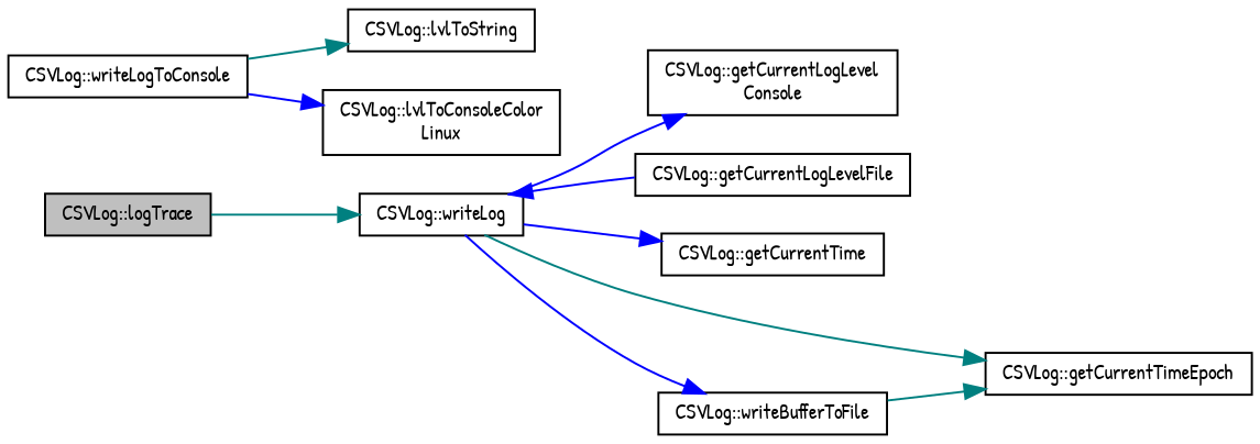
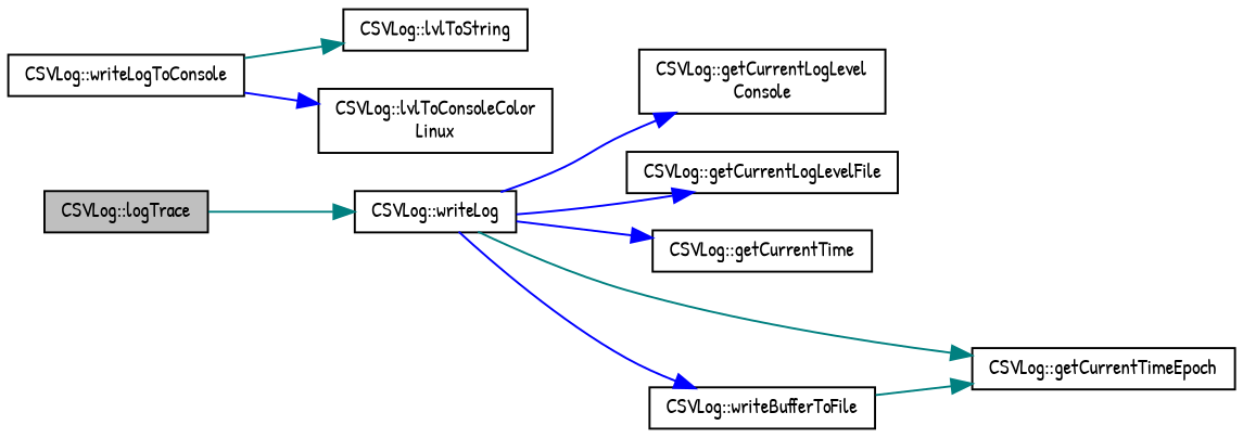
  digraph {
    fontname="Patrick Hand"
    rankdir=LR
    node [color=black fillcolor=white fontname="Patrick Hand" fontsize=10 shape=record style=filled]
    edge [color=blue fontname="Patrick Hand" fontsize=10 labelfontname=Helvetica labelfontsize=10 style=solid]
    n1 [fillcolor=grey75 fontcolor=black height=0.2 label="CSVLog::logTrace" width=0.4]
    n2 [height=0.2 label="CSVLog::writeLog" width=0.4]
    n3 [height=0.2 label="CSVLog::getCurrentLogLevel\lConsole" width=0.4]
    n4 [height=0.2 label="CSVLog::getCurrentLogLevelFile" width=0.4]
    n5 [height=0.2 label="CSVLog::getCurrentTime" width=0.4]
    n6 [height=0.2 label="CSVLog::getCurrentTimeEpoch" width=0.4]
    n7 [height=0.2 label="CSVLog::writeBufferToFile" width=0.4]
    n8 [height=0.2 label="CSVLog::writeLogToConsole" width=0.4]
    n9 [height=0.2 label="CSVLog::lvlToString" width=0.4]
    n10 [height=0.2 label="CSVLog::lvlToConsoleColor\lLinux" width=0.4]
    n1 -> n2 [color=teal]
    n2 -> n3
-   n4 -> n2
+   n2 -> n4
    n2 -> n5
    n2 -> n6 [color=teal]
    n2 -> n7
    n7 -> n6 [color=teal]
    n8 -> n9 [color=teal]
    n8 -> n10
  }
